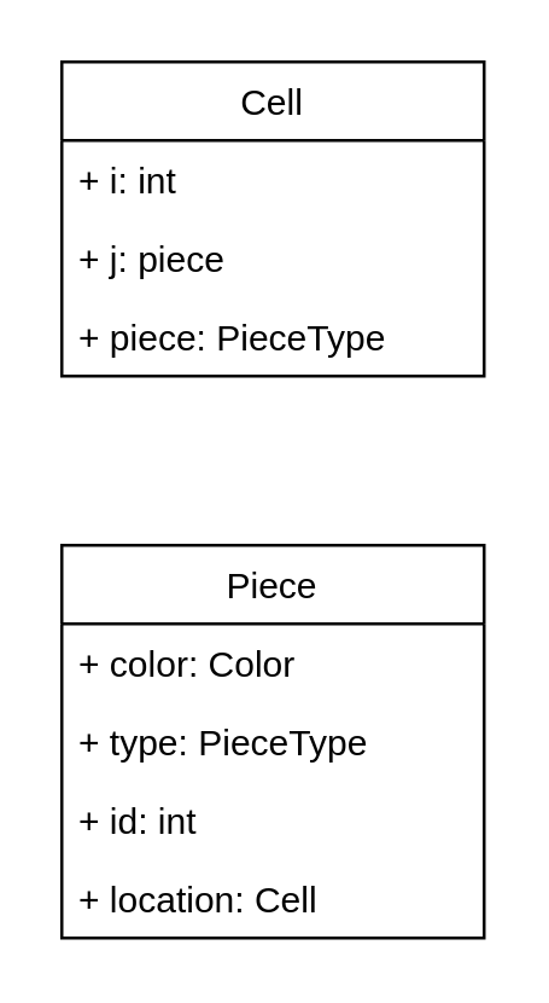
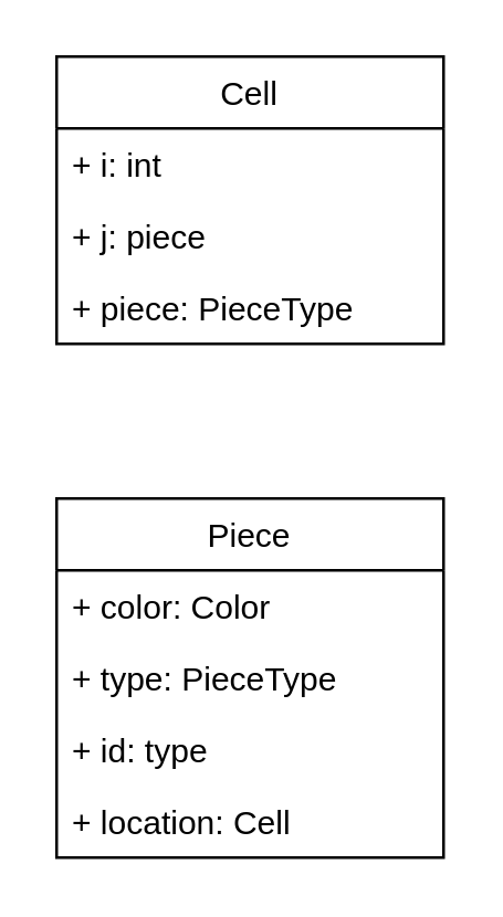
  <mxCell id="0" />
  <mxCell id="1" parent="0" />
  <mxCell id="2" value="Cell" style="swimlane;fontStyle=0;childLayout=stackLayout;horizontal=1;startSize=26;fillColor=none;horizontalStack=0;resizeParent=1;resizeParentMax=0;resizeLast=0;collapsible=1;marginBottom=0;" vertex="1" parent="1"><mxGeometry x="20" y="20" width="140" height="104" as="geometry" /></mxCell>
  <mxCell id="3" value="+ i: int" style="text;strokeColor=none;fillColor=none;align=left;verticalAlign=top;spacingLeft=4;spacingRight=4;overflow=hidden;rotatable=0;points=[[0,0.5],[1,0.5]];portConstraint=eastwest;" vertex="1" parent="2"><mxGeometry y="26" width="140" height="26" as="geometry" /></mxCell>
  <mxCell id="4" value="+ j: piece" style="text;strokeColor=none;fillColor=none;align=left;verticalAlign=top;spacingLeft=4;spacingRight=4;overflow=hidden;rotatable=0;points=[[0,0.5],[1,0.5]];portConstraint=eastwest;" vertex="1" parent="2"><mxGeometry y="52" width="140" height="26" as="geometry" /></mxCell>
  <mxCell id="5" value="+ piece: PieceType" style="text;strokeColor=none;fillColor=none;align=left;verticalAlign=top;spacingLeft=4;spacingRight=4;overflow=hidden;rotatable=0;points=[[0,0.5],[1,0.5]];portConstraint=eastwest;" vertex="1" parent="2"><mxGeometry y="78" width="140" height="26" as="geometry" /></mxCell>
  <mxCell id="6" value="Piece" style="swimlane;fontStyle=0;childLayout=stackLayout;horizontal=1;startSize=26;fillColor=none;horizontalStack=0;resizeParent=1;resizeParentMax=0;resizeLast=0;collapsible=1;marginBottom=0;" vertex="1" parent="1"><mxGeometry x="20" y="180" width="140" height="130" as="geometry" /></mxCell>
  <mxCell id="7" value="+ color: Color" style="text;strokeColor=none;fillColor=none;align=left;verticalAlign=top;spacingLeft=4;spacingRight=4;overflow=hidden;rotatable=0;points=[[0,0.5],[1,0.5]];portConstraint=eastwest;" vertex="1" parent="6"><mxGeometry y="26" width="140" height="26" as="geometry" /></mxCell>
  <mxCell id="8" value="+ type: PieceType" style="text;strokeColor=none;fillColor=none;align=left;verticalAlign=top;spacingLeft=4;spacingRight=4;overflow=hidden;rotatable=0;points=[[0,0.5],[1,0.5]];portConstraint=eastwest;" vertex="1" parent="6"><mxGeometry y="52" width="140" height="26" as="geometry" /></mxCell>
- <mxCell id="9" value="+ id: int" style="text;strokeColor=none;fillColor=none;align=left;verticalAlign=top;spacingLeft=4;spacingRight=4;overflow=hidden;rotatable=0;points=[[0,0.5],[1,0.5]];portConstraint=eastwest;" vertex="1" parent="6"><mxGeometry y="78" width="140" height="26" as="geometry" /></mxCell>
+ <mxCell id="9" value="+ id: type" style="text;strokeColor=none;fillColor=none;align=left;verticalAlign=top;spacingLeft=4;spacingRight=4;overflow=hidden;rotatable=0;points=[[0,0.5],[1,0.5]];portConstraint=eastwest;" vertex="1" parent="6"><mxGeometry y="78" width="140" height="26" as="geometry" /></mxCell>
  <mxCell id="10" value="+ location: Cell" style="text;strokeColor=none;fillColor=none;align=left;verticalAlign=top;spacingLeft=4;spacingRight=4;overflow=hidden;rotatable=0;points=[[0,0.5],[1,0.5]];portConstraint=eastwest;" vertex="1" parent="6"><mxGeometry y="104" width="140" height="26" as="geometry" /></mxCell>
